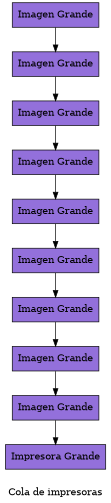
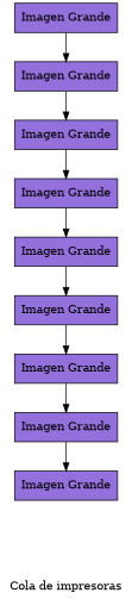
  digraph {
    label="Cola de impresoras"
    node [color=black fillcolor=mediumpurple shape=box style=filled]
-   n1 [label="Impresora Grande"]
    n2 [label="Imagen Grande"]
    n3 [label="Imagen Grande"]
    n4 [label="Imagen Grande"]
    n5 [label="Imagen Grande"]
    n6 [label="Imagen Grande"]
    n7 [label="Imagen Grande"]
    n8 [label="Imagen Grande"]
    n9 [label="Imagen Grande"]
    n10 [label="Imagen Grande"]
-   n2 -> n1
    n3 -> n2
    n4 -> n3
    n5 -> n4
    n6 -> n5
    n7 -> n6
    n8 -> n7
    n9 -> n8
    n10 -> n9
  }
